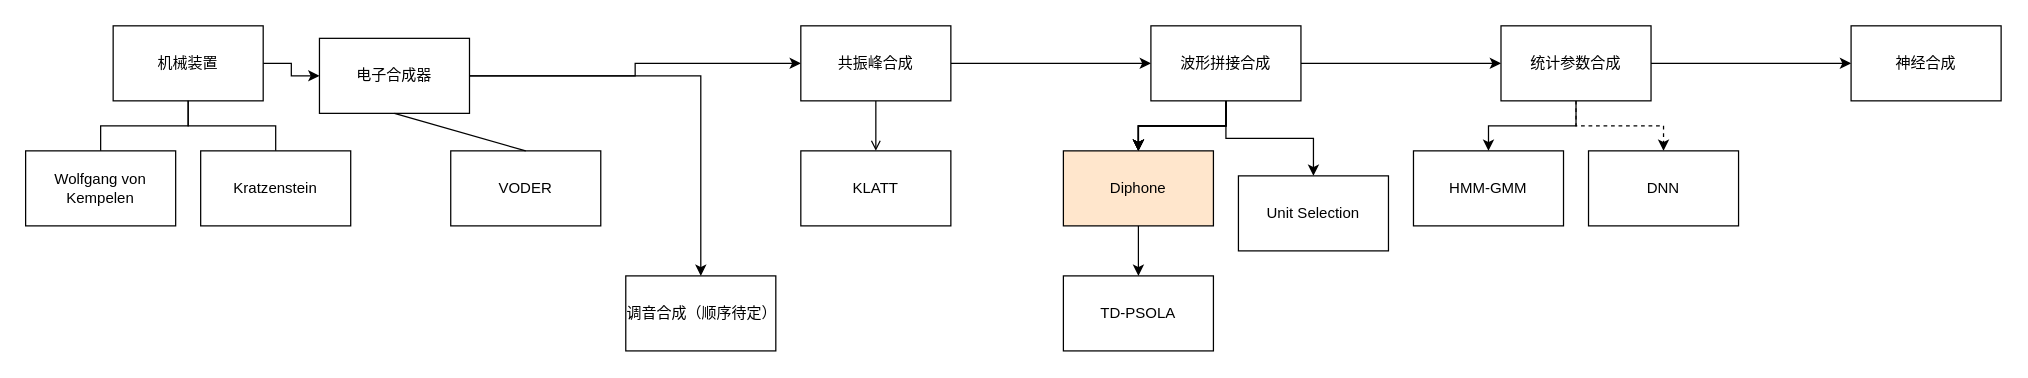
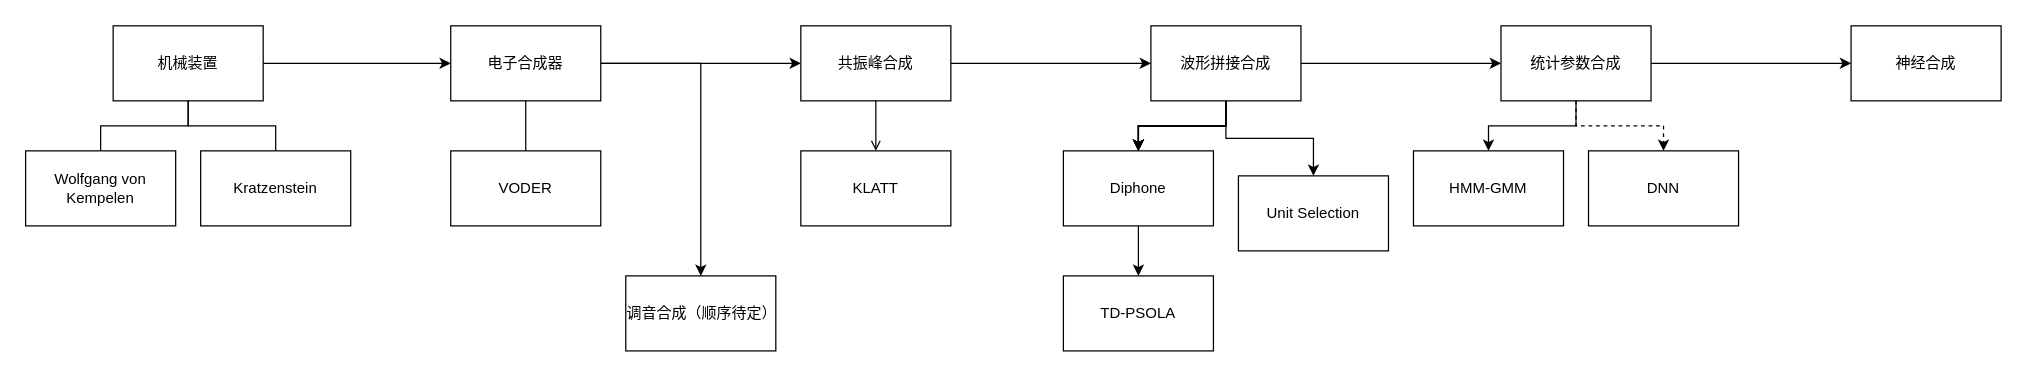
  <mxCell id="0" />
  <mxCell id="1" parent="0" />
  <mxCell id="2" value="" style="edgeStyle=orthogonalEdgeStyle;rounded=0;orthogonalLoop=1;jettySize=auto;html=1;" parent="1" source="3" target="7" edge="1"><mxGeometry relative="1" as="geometry" /></mxCell>
  <mxCell id="3" value="机械装置" style="rounded=0;whiteSpace=wrap;html=1;" parent="1" vertex="1"><mxGeometry x="90" y="20" width="120" height="60" as="geometry" /></mxCell>
  <mxCell id="4" value="Wolfgang von Kempelen" style="rounded=0;whiteSpace=wrap;html=1;" parent="1" vertex="1"><mxGeometry x="20" y="120" width="120" height="60" as="geometry" /></mxCell>
  <mxCell id="5" value="" style="edgeStyle=orthogonalEdgeStyle;rounded=0;orthogonalLoop=1;jettySize=auto;html=1;" parent="1" source="7" target="12" edge="1"><mxGeometry relative="1" as="geometry" /></mxCell>
  <mxCell id="6" value="" style="edgeStyle=orthogonalEdgeStyle;rounded=0;orthogonalLoop=1;jettySize=auto;html=1;" parent="1" source="7" target="33" edge="1"><mxGeometry relative="1" as="geometry" /></mxCell>
- <mxCell id="7" value="电子合成器" style="rounded=0;whiteSpace=wrap;html=1;" parent="1" vertex="1"><mxGeometry x="255" y="30" width="120" height="60" as="geometry" /></mxCell>
+ <mxCell id="7" value="电子合成器" style="rounded=0;whiteSpace=wrap;html=1;" parent="1" vertex="1"><mxGeometry x="360" y="20" width="120" height="60" as="geometry" /></mxCell>
  <mxCell id="8" value="Kratzenstein" style="rounded=0;whiteSpace=wrap;html=1;" parent="1" vertex="1"><mxGeometry x="160" y="120" width="120" height="60" as="geometry" /></mxCell>
  <mxCell id="9" value="VODER" style="rounded=0;whiteSpace=wrap;html=1;" parent="1" vertex="1"><mxGeometry x="360" y="120" width="120" height="60" as="geometry" /></mxCell>
  <mxCell id="10" value="" style="edgeStyle=orthogonalEdgeStyle;rounded=0;orthogonalLoop=1;jettySize=auto;html=1;" parent="1" source="12" target="20" edge="1"><mxGeometry relative="1" as="geometry" /></mxCell>
  <mxCell id="11" value="" style="edgeStyle=orthogonalEdgeStyle;rounded=0;orthogonalLoop=1;jettySize=auto;html=1;endArrow=open;" parent="1" source="12" target="21" edge="1"><mxGeometry relative="1" as="geometry" /></mxCell>
  <mxCell id="12" value="共振峰合成" style="rounded=0;whiteSpace=wrap;html=1;" parent="1" vertex="1"><mxGeometry x="640" y="20" width="120" height="60" as="geometry" /></mxCell>
  <mxCell id="13" value="" style="edgeStyle=orthogonalEdgeStyle;rounded=0;orthogonalLoop=1;jettySize=auto;html=1;" parent="1" source="20" target="23" edge="1"><mxGeometry relative="1" as="geometry" /></mxCell>
  <mxCell id="14" value="" style="edgeStyle=orthogonalEdgeStyle;rounded=0;orthogonalLoop=1;jettySize=auto;html=1;" parent="1" source="20" target="23" edge="1"><mxGeometry relative="1" as="geometry" /></mxCell>
  <mxCell id="15" value="" style="edgeStyle=orthogonalEdgeStyle;rounded=0;orthogonalLoop=1;jettySize=auto;html=1;" parent="1" source="20" target="23" edge="1"><mxGeometry relative="1" as="geometry" /></mxCell>
  <mxCell id="16" value="" style="edgeStyle=orthogonalEdgeStyle;rounded=0;orthogonalLoop=1;jettySize=auto;html=1;" parent="1" source="20" target="23" edge="1"><mxGeometry relative="1" as="geometry" /></mxCell>
  <mxCell id="17" value="" style="edgeStyle=orthogonalEdgeStyle;rounded=0;orthogonalLoop=1;jettySize=auto;html=1;" parent="1" source="20" target="23" edge="1"><mxGeometry relative="1" as="geometry" /></mxCell>
  <mxCell id="18" value="" style="edgeStyle=orthogonalEdgeStyle;rounded=0;orthogonalLoop=1;jettySize=auto;html=1;" parent="1" source="20" target="24" edge="1"><mxGeometry relative="1" as="geometry" /></mxCell>
  <mxCell id="19" value="" style="edgeStyle=orthogonalEdgeStyle;rounded=0;orthogonalLoop=1;jettySize=auto;html=1;" parent="1" source="20" target="29" edge="1"><mxGeometry relative="1" as="geometry" /></mxCell>
  <mxCell id="20" value="波形拼接合成" style="rounded=0;whiteSpace=wrap;html=1;" parent="1" vertex="1"><mxGeometry x="920" y="20" width="120" height="60" as="geometry" /></mxCell>
  <mxCell id="21" value="KLATT" style="rounded=0;whiteSpace=wrap;html=1;" parent="1" vertex="1"><mxGeometry x="640" y="120" width="120" height="60" as="geometry" /></mxCell>
  <mxCell id="22" value="" style="edgeStyle=orthogonalEdgeStyle;rounded=0;orthogonalLoop=1;jettySize=auto;html=1;" parent="1" source="23" target="25" edge="1"><mxGeometry relative="1" as="geometry" /></mxCell>
- <mxCell id="23" value="Diphone" style="rounded=0;whiteSpace=wrap;html=1;fillColor=#ffe6cc;" parent="1" vertex="1"><mxGeometry x="850" y="120" width="120" height="60" as="geometry" /></mxCell>
+ <mxCell id="23" value="Diphone" style="rounded=0;whiteSpace=wrap;html=1;" parent="1" vertex="1"><mxGeometry x="850" y="120" width="120" height="60" as="geometry" /></mxCell>
  <mxCell id="24" value="Unit Selection" style="rounded=0;whiteSpace=wrap;html=1;" parent="1" vertex="1"><mxGeometry x="990" y="140" width="120" height="60" as="geometry" /></mxCell>
  <mxCell id="25" value="TD-PSOLA" style="rounded=0;whiteSpace=wrap;html=1;" parent="1" vertex="1"><mxGeometry x="850" y="220" width="120" height="60" as="geometry" /></mxCell>
  <mxCell id="26" value="" style="edgeStyle=orthogonalEdgeStyle;rounded=0;orthogonalLoop=1;jettySize=auto;html=1;" parent="1" source="29" target="30" edge="1"><mxGeometry relative="1" as="geometry" /></mxCell>
  <mxCell id="27" value="" style="edgeStyle=orthogonalEdgeStyle;rounded=0;orthogonalLoop=1;jettySize=auto;html=1;dashed=1;" parent="1" source="29" target="31" edge="1"><mxGeometry relative="1" as="geometry" /></mxCell>
  <mxCell id="28" value="" style="edgeStyle=orthogonalEdgeStyle;rounded=0;orthogonalLoop=1;jettySize=auto;html=1;" parent="1" source="29" target="32" edge="1"><mxGeometry relative="1" as="geometry" /></mxCell>
  <mxCell id="29" value="统计参数合成" style="rounded=0;whiteSpace=wrap;html=1;" parent="1" vertex="1"><mxGeometry x="1200" y="20" width="120" height="60" as="geometry" /></mxCell>
  <mxCell id="30" value="HMM-GMM" style="rounded=0;whiteSpace=wrap;html=1;" parent="1" vertex="1"><mxGeometry x="1130" y="120" width="120" height="60" as="geometry" /></mxCell>
  <mxCell id="31" value="DNN" style="rounded=0;whiteSpace=wrap;html=1;" parent="1" vertex="1"><mxGeometry x="1270" y="120" width="120" height="60" as="geometry" /></mxCell>
  <mxCell id="32" value="神经合成" style="rounded=0;whiteSpace=wrap;html=1;" parent="1" vertex="1"><mxGeometry x="1480" y="20" width="120" height="60" as="geometry" /></mxCell>
  <mxCell id="33" value="调音合成（顺序待定）" style="rounded=0;whiteSpace=wrap;html=1;" parent="1" vertex="1"><mxGeometry x="500" y="220" width="120" height="60" as="geometry" /></mxCell>
  <mxCell id="34" value="" style="endArrow=none;html=1;rounded=0;exitX=0.5;exitY=0;exitDx=0;exitDy=0;entryX=0.5;entryY=1;entryDx=0;entryDy=0;edgeStyle=orthogonalEdgeStyle;" edge="1" parent="1" source="4" target="3"><mxGeometry width="50" height="50" relative="1" as="geometry"><mxPoint x="100" y="130" as="sourcePoint" /><mxPoint x="150" y="80" as="targetPoint" /></mxGeometry></mxCell>
  <mxCell id="35" value="" style="endArrow=none;html=1;rounded=0;exitX=0.5;exitY=1;exitDx=0;exitDy=0;entryX=0.5;entryY=0;entryDx=0;entryDy=0;edgeStyle=orthogonalEdgeStyle;" edge="1" parent="1" source="3" target="8"><mxGeometry width="50" height="50" relative="1" as="geometry"><mxPoint x="180" y="110" as="sourcePoint" /><mxPoint x="250" y="70" as="targetPoint" /></mxGeometry></mxCell>
  <mxCell id="36" value="" style="endArrow=none;html=1;rounded=0;entryX=0.5;entryY=1;entryDx=0;entryDy=0;exitX=0.5;exitY=0;exitDx=0;exitDy=0;" edge="1" parent="1" source="9" target="7"><mxGeometry width="50" height="50" relative="1" as="geometry"><mxPoint x="369" y="140" as="sourcePoint" /><mxPoint x="419" y="90" as="targetPoint" /></mxGeometry></mxCell>
